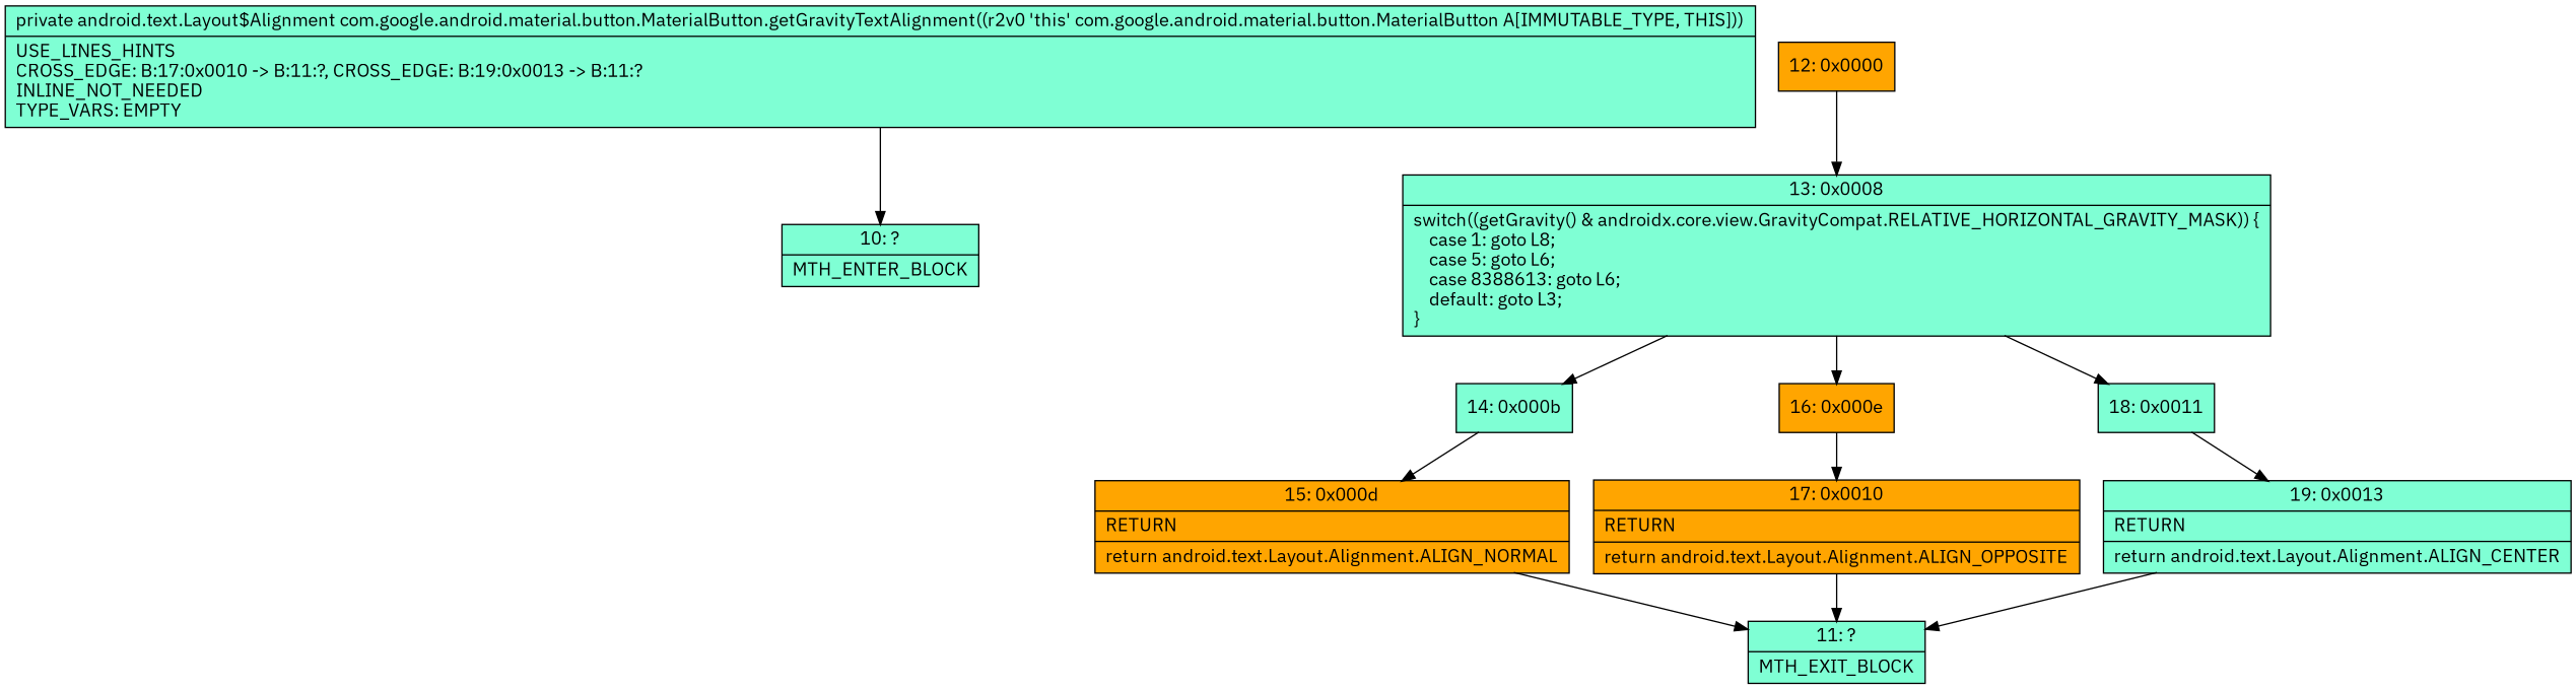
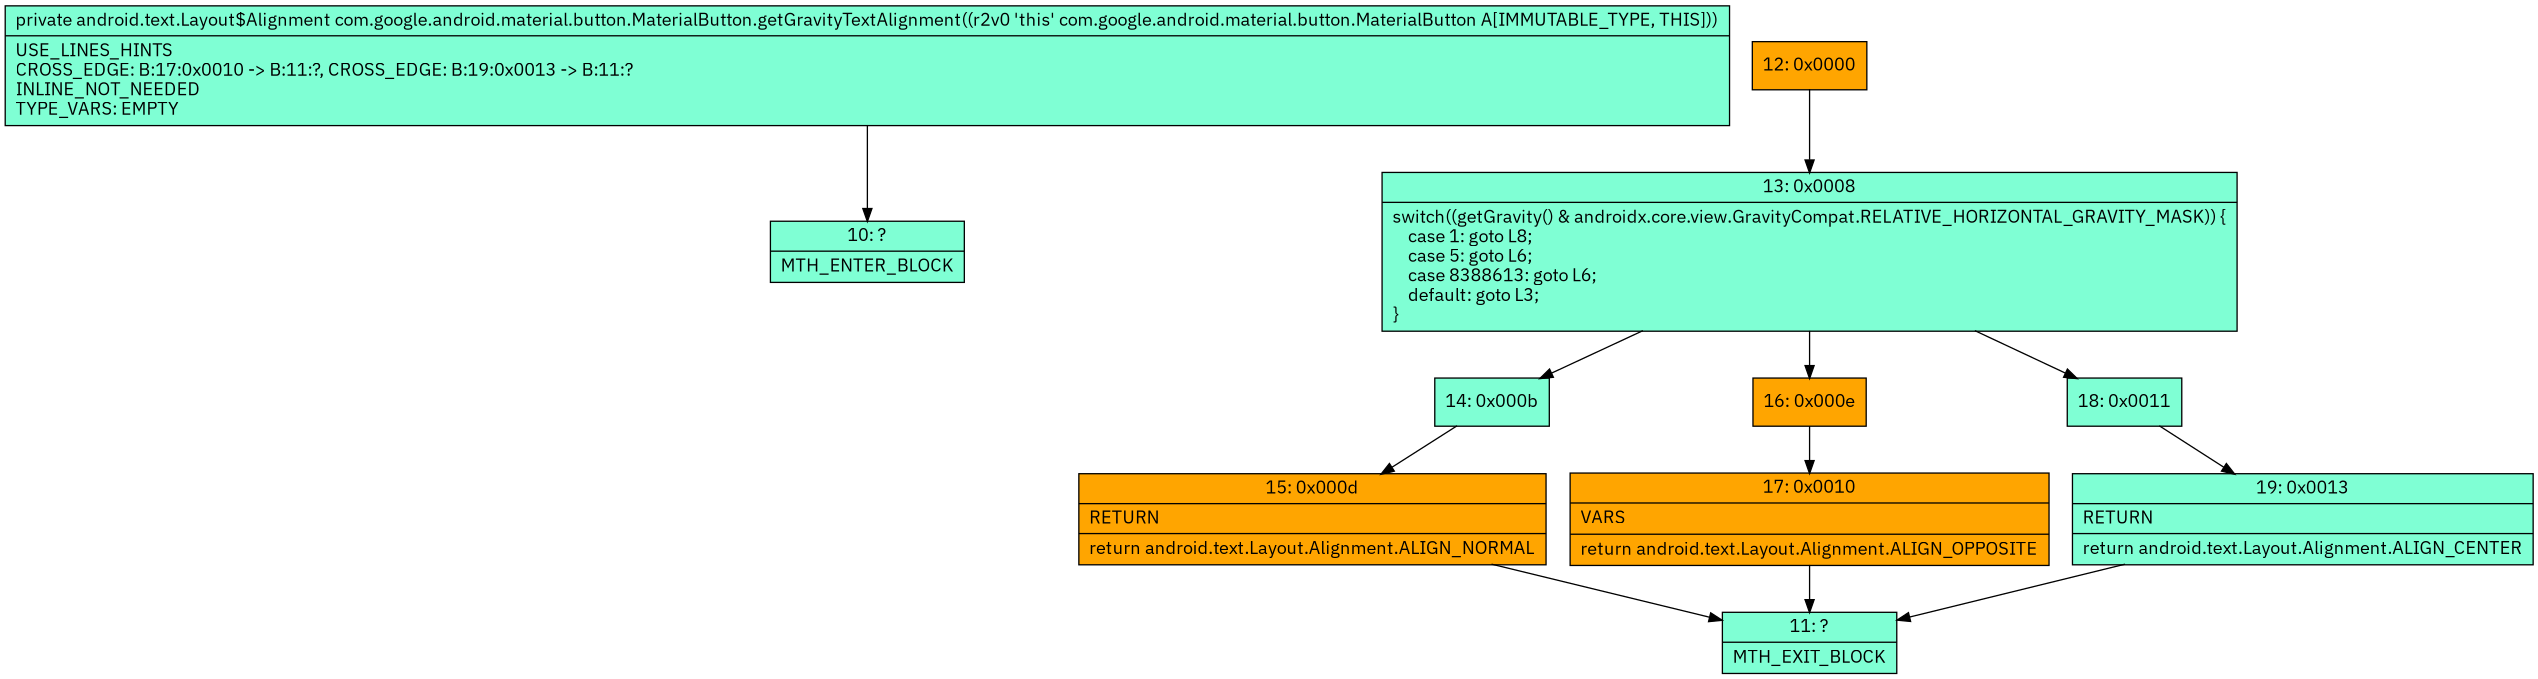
  digraph {
    fontname="IBM Plex Sans"
    node [fillcolor=aquamarine fontname="IBM Plex Sans" shape=record style=filled]
    edge [fontname="IBM Plex Sans"]
    n1 [label="{10\:\ ?|MTH_ENTER_BLOCK\l}"]
    n2 [fillcolor=orange label="{12\:\ 0x0000}"]
    n3 [label="{13\:\ 0x0008|switch((getGravity() & androidx.core.view.GravityCompat.RELATIVE_HORIZONTAL_GRAVITY_MASK)) \{\l    case 1: goto L8;\l    case 5: goto L6;\l    case 8388613: goto L6;\l    default: goto L3;\l\}\l}"]
    n4 [label="{14\:\ 0x000b}"]
    n5 [fillcolor=orange label="{16\:\ 0x000e}"]
    n6 [label="{18\:\ 0x0011}"]
    n7 [fillcolor=orange label="{15\:\ 0x000d|RETURN\l|return android.text.Layout.Alignment.ALIGN_NORMAL\l}"]
-   n8 [fillcolor=orange label="{17\:\ 0x0010|RETURN\l|return android.text.Layout.Alignment.ALIGN_OPPOSITE\l}"]
+   n8 [fillcolor=orange label="{17\:\ 0x0010|VARS\l|return android.text.Layout.Alignment.ALIGN_OPPOSITE\l}"]
    n9 [label="{19\:\ 0x0013|RETURN\l|return android.text.Layout.Alignment.ALIGN_CENTER\l}"]
    n10 [label="{11\:\ ?|MTH_EXIT_BLOCK\l}"]
    n11 [label="{private android.text.Layout$Alignment com.google.android.material.button.MaterialButton.getGravityTextAlignment((r2v0 'this' com.google.android.material.button.MaterialButton A[IMMUTABLE_TYPE, THIS]))  | USE_LINES_HINTS\lCROSS_EDGE: B:17:0x0010 \-\> B:11:?, CROSS_EDGE: B:19:0x0013 \-\> B:11:?\lINLINE_NOT_NEEDED\lTYPE_VARS: EMPTY\l}"]
    n2 -> n3
    n3 -> n4
    n3 -> n5
    n3 -> n6
    n4 -> n7
    n5 -> n8
    n6 -> n9
    n7 -> n10
    n8 -> n10
    n9 -> n10
    n11 -> n1
  }
